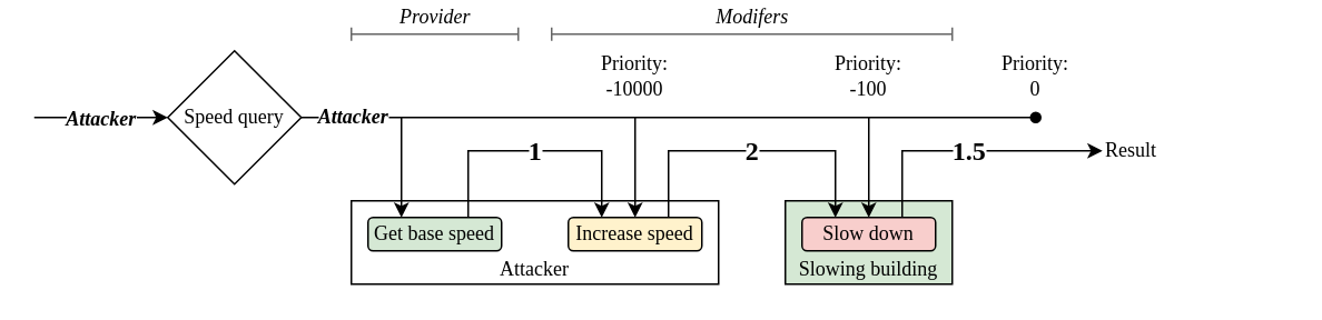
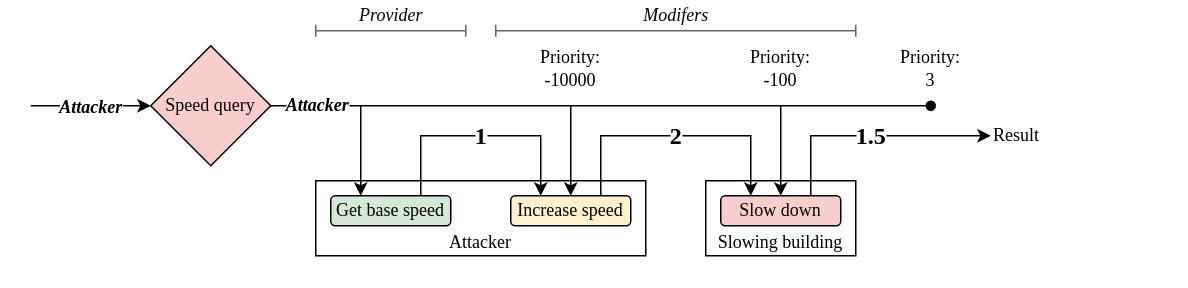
  <mxCell id="0" />
  <mxCell id="1" parent="0" />
- <mxCell id="2" value="Speed query" style="rhombus;whiteSpace=wrap;html=1;fontFamily=&quot;Latin Modern Regular 12&quot;;" parent="1" vertex="1"><mxGeometry x="100" y="30" width="80" height="80" as="geometry" /></mxCell>
+ <mxCell id="2" value="Speed query" style="rhombus;whiteSpace=wrap;html=1;fontFamily=&quot;Latin Modern Regular 12&quot;;fillColor=#f8cecc;" parent="1" vertex="1"><mxGeometry x="100" y="30" width="80" height="80" as="geometry" /></mxCell>
  <mxCell id="3" value="Attacker" style="rounded=0;whiteSpace=wrap;html=1;verticalAlign=bottom;fontFamily=&quot;Latin Modern Regular 12&quot;;" parent="1" vertex="1"><mxGeometry x="210" y="120" width="220" height="50" as="geometry" /></mxCell>
  <mxCell id="4" value="Increase speed" style="rounded=1;whiteSpace=wrap;html=1;fontFamily=&quot;Latin Modern Regular 12&quot;;fillColor=#fff2cc;" parent="1" vertex="1"><mxGeometry x="340" y="130" width="80" height="20" as="geometry" /></mxCell>
  <mxCell id="5" value="Priority:&lt;br&gt;-10000" style="text;html=1;align=center;verticalAlign=middle;whiteSpace=wrap;rounded=0;fontFamily=&quot;Latin Modern Regular 12&quot;;" parent="1" vertex="1"><mxGeometry x="350" y="30" width="60" height="30" as="geometry" /></mxCell>
- <mxCell id="6" value="Priority:&lt;br&gt;0" style="text;html=1;align=center;verticalAlign=middle;whiteSpace=wrap;rounded=0;fontFamily=&quot;Latin Modern Regular 12&quot;;" parent="1" vertex="1"><mxGeometry x="590" y="30" width="60" height="30" as="geometry" /></mxCell>
- <mxCell id="7" value="Slowing building" style="rounded=0;whiteSpace=wrap;html=1;verticalAlign=bottom;fontFamily=&quot;Latin Modern Regular 12&quot;;fillColor=#d5e8d4;" parent="1" vertex="1"><mxGeometry x="470" y="120" width="100" height="50" as="geometry" /></mxCell>
+ <mxCell id="6" value="Priority:&lt;br&gt;3" style="text;html=1;align=center;verticalAlign=middle;whiteSpace=wrap;rounded=0;fontFamily=&quot;Latin Modern Regular 12&quot;;" parent="1" vertex="1"><mxGeometry x="590" y="30" width="60" height="30" as="geometry" /></mxCell>
+ <mxCell id="7" value="Slowing building" style="rounded=0;whiteSpace=wrap;html=1;verticalAlign=bottom;fontFamily=&quot;Latin Modern Regular 12&quot;;" parent="1" vertex="1"><mxGeometry x="470" y="120" width="100" height="50" as="geometry" /></mxCell>
  <mxCell id="8" value="Slow down" style="rounded=1;whiteSpace=wrap;html=1;fontFamily=&quot;Latin Modern Regular 12&quot;;fillColor=#f8cecc;" parent="1" vertex="1"><mxGeometry x="480" y="130" width="80" height="20" as="geometry" /></mxCell>
  <mxCell id="9" value="" style="endArrow=oval;html=1;rounded=0;endFill=1;" parent="1" edge="1"><mxGeometry width="50" height="50" relative="1" as="geometry"><mxPoint x="180" y="70" as="sourcePoint" /><mxPoint x="620" y="70" as="targetPoint" /></mxGeometry></mxCell>
  <mxCell id="10" value="Attacker" style="edgeLabel;html=1;align=center;verticalAlign=middle;resizable=0;points=[];fontSize=12;fontFamily=&quot;Latin Modern Regular 12&quot;;fontStyle=3" parent="9" vertex="1" connectable="0"><mxGeometry x="-0.09" y="1" relative="1" as="geometry"><mxPoint x="-170" as="offset" /></mxGeometry></mxCell>
  <mxCell id="11" value="" style="endArrow=classic;html=1;rounded=0;" parent="1" edge="1"><mxGeometry width="50" height="50" relative="1" as="geometry"><mxPoint x="380" y="70" as="sourcePoint" /><mxPoint x="380" y="130" as="targetPoint" /></mxGeometry></mxCell>
  <mxCell id="12" value="2" style="endArrow=classic;html=1;rounded=0;edgeStyle=elbowEdgeStyle;fontStyle=1;fontSize=16;fontFamily=&quot;Latin Modern Regular 12&quot;;elbow=vertical;" parent="1" edge="1"><mxGeometry width="50" height="50" relative="1" as="geometry"><mxPoint x="400" y="130" as="sourcePoint" /><mxPoint x="500" y="130" as="targetPoint" /><Array as="points"><mxPoint x="630" y="90" /></Array><mxPoint as="offset" /></mxGeometry></mxCell>
  <mxCell id="13" value="Priority:&lt;br&gt;-100" style="text;html=1;align=center;verticalAlign=middle;whiteSpace=wrap;rounded=0;fontFamily=&quot;Latin Modern Regular 12&quot;;" parent="1" vertex="1"><mxGeometry x="490" y="30" width="60" height="30" as="geometry" /></mxCell>
  <mxCell id="14" value="" style="endArrow=classic;html=1;rounded=0;" parent="1" edge="1"><mxGeometry width="50" height="50" relative="1" as="geometry"><mxPoint x="520" y="70" as="sourcePoint" /><mxPoint x="520" y="130" as="targetPoint" /></mxGeometry></mxCell>
  <mxCell id="15" value="1.5" style="endArrow=classic;html=1;rounded=0;edgeStyle=elbowEdgeStyle;fontStyle=1;fontSize=16;fontFamily=&quot;Latin Modern Regular 12&quot;;elbow=vertical;" parent="1" edge="1"><mxGeometry width="50" height="50" relative="1" as="geometry"><mxPoint x="540" y="130" as="sourcePoint" /><mxPoint x="660" y="90" as="targetPoint" /><Array as="points"><mxPoint x="770" y="90" /></Array><mxPoint as="offset" /></mxGeometry></mxCell>
  <mxCell id="16" value="Get base speed" style="rounded=1;whiteSpace=wrap;html=1;fontFamily=&quot;Latin Modern Regular 12&quot;;fillColor=#d5e8d4;" vertex="1" parent="1"><mxGeometry x="220" y="130" width="80" height="20" as="geometry" /></mxCell>
  <mxCell id="17" value="" style="endArrow=classic;html=1;rounded=0;" edge="1" parent="1"><mxGeometry width="50" height="50" relative="1" as="geometry"><mxPoint x="240" y="70" as="sourcePoint" /><mxPoint x="240" y="130" as="targetPoint" /></mxGeometry></mxCell>
  <mxCell id="18" value="Result" style="text;html=1;align=left;verticalAlign=middle;whiteSpace=wrap;rounded=0;fontFamily=&quot;Latin Modern Regular 12&quot;;" vertex="1" parent="1"><mxGeometry x="660" y="80" width="40" height="20" as="geometry" /></mxCell>
  <mxCell id="19" value="1" style="endArrow=classic;html=1;rounded=0;edgeStyle=elbowEdgeStyle;fontStyle=1;fontSize=16;fontFamily=&quot;Latin Modern Regular 12&quot;;elbow=vertical;" edge="1" parent="1"><mxGeometry width="50" height="50" relative="1" as="geometry"><mxPoint x="280" y="130" as="sourcePoint" /><mxPoint x="360" y="130" as="targetPoint" /><Array as="points"><mxPoint x="320" y="90" /></Array><mxPoint as="offset" /></mxGeometry></mxCell>
  <mxCell id="20" value="Provider" style="endArrow=baseDash;html=1;rounded=0;endFill=0;startArrow=baseDash;startFill=0;strokeColor=#666666;fontStyle=2;fontFamily=&quot;Latin Modern Regular 12&quot;;fontSize=12;" edge="1" parent="1"><mxGeometry y="10" width="50" height="50" relative="1" as="geometry"><mxPoint x="210" y="20" as="sourcePoint" /><mxPoint x="310" y="20" as="targetPoint" /><mxPoint as="offset" /></mxGeometry></mxCell>
  <mxCell id="21" value="Modifers" style="endArrow=baseDash;html=1;rounded=0;endFill=0;startArrow=baseDash;startFill=0;strokeColor=#666666;fontStyle=2;fontFamily=&quot;Latin Modern Regular 12&quot;;fontSize=12;" edge="1" parent="1"><mxGeometry y="10" width="50" height="50" relative="1" as="geometry"><mxPoint x="330" y="20" as="sourcePoint" /><mxPoint x="570" y="20" as="targetPoint" /><mxPoint as="offset" /></mxGeometry></mxCell>
  <mxCell id="22" value="" style="endArrow=classic;html=1;rounded=0;endFill=1;" edge="1" parent="1"><mxGeometry width="50" height="50" relative="1" as="geometry"><mxPoint x="20" y="70" as="sourcePoint" /><mxPoint x="100" y="70" as="targetPoint" /></mxGeometry></mxCell>
  <mxCell id="23" value="Attacker" style="edgeLabel;html=1;align=center;verticalAlign=middle;resizable=0;points=[];fontSize=12;fontFamily=&quot;Latin Modern Regular 12&quot;;fontStyle=3" vertex="1" connectable="0" parent="22"><mxGeometry x="-0.09" y="1" relative="1" as="geometry"><mxPoint x="3" y="1" as="offset" /></mxGeometry></mxCell>
